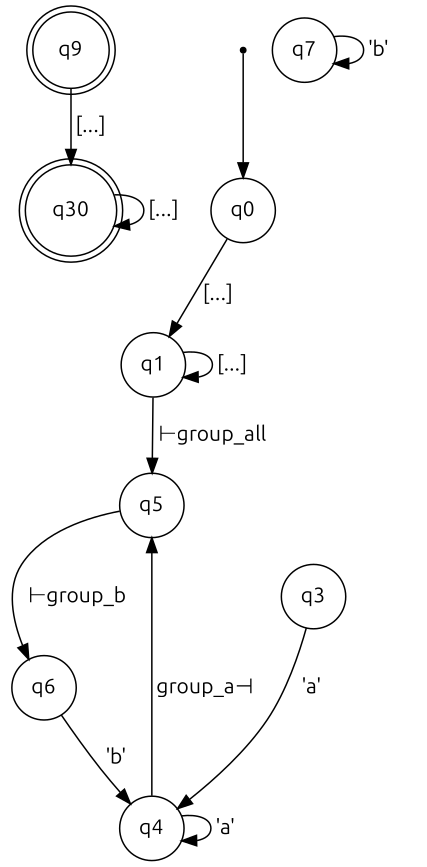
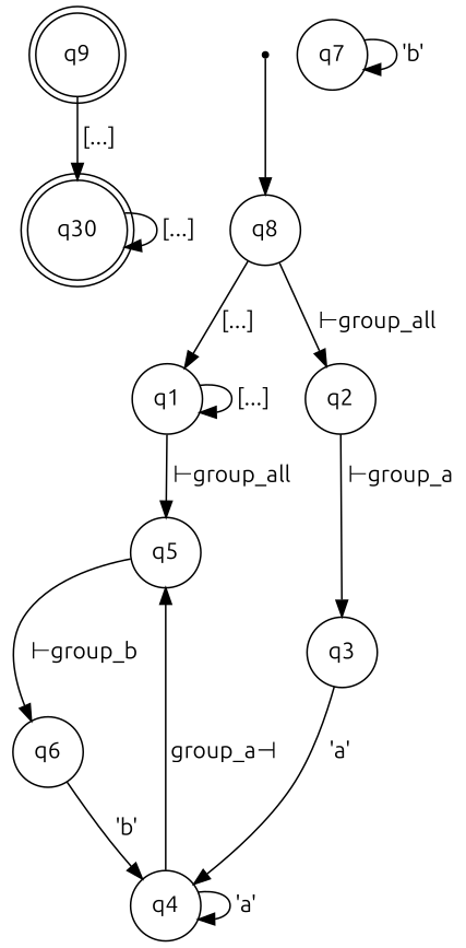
  digraph {
    fontname=Ubuntu
    node [fontname=Ubuntu shape=circle]
    edge [fontname=Ubuntu]
    q9 [shape=doublecircle]
    n2 [label=q30 shape=doublecircle]
    q1
    q5
+   q2
    q3
    q4
    q6
    q7
-   q0
+   q0 [label=q8]
    before_q0 [shape=point]
    q9 -> n2 [label=" [...] "]
    n2 -> n2 [label=" [...] "]
    q1 -> q1 [label=" [...] "]
    q1 -> q5 [label=" ⊢group_all "]
    q5 -> q6 [label=" ⊢group_b "]
+   q2 -> q3 [label=" ⊢group_a "]
    q3 -> q4 [label=" \'a\' "]
    q4 -> q5 [label=" group_a⊣ "]
    q4 -> q4 [label=" \'a\' "]
    q6 -> q4 [label=" \'b\' "]
    q7 -> q7 [label=" \'b\' "]
    q0 -> q1 [label=" [...] "]
+   q0 -> q2 [label=" ⊢group_all "]
    before_q0 -> q0
  }
